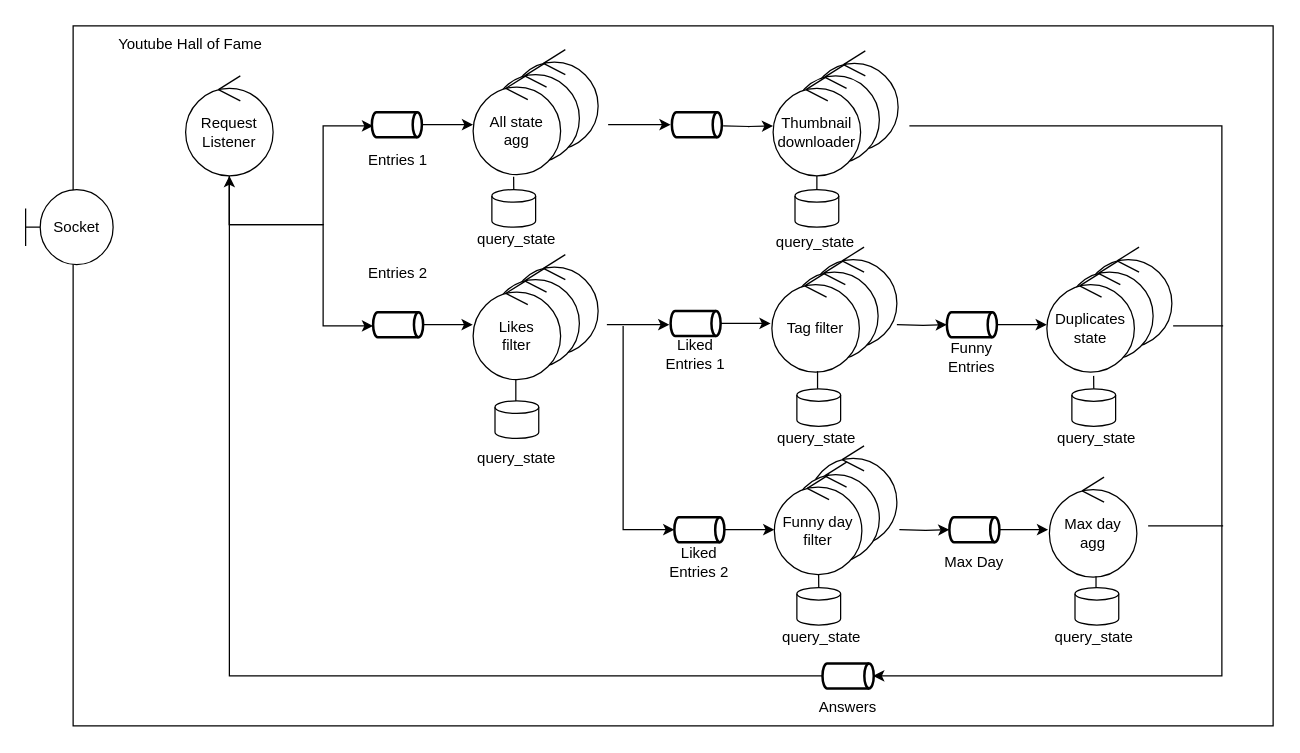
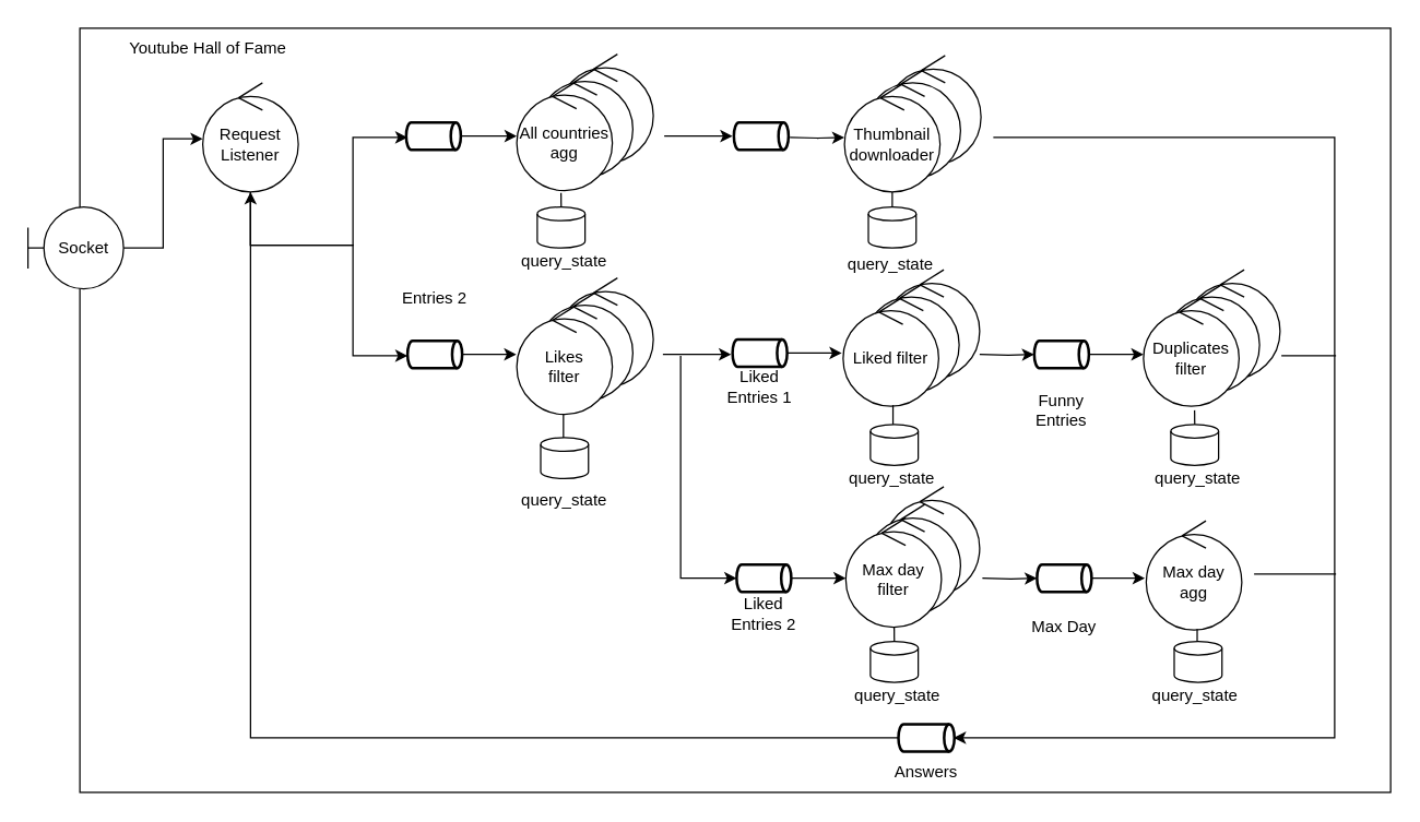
  <mxCell id="0" />
  <mxCell id="1" parent="0" />
  <mxCell id="2" value="" style="rounded=0;whiteSpace=wrap;html=1;fillColor=none;shadow=0;" parent="1" vertex="1"><mxGeometry x="58" y="20" width="960" height="560" as="geometry" /></mxCell>
  <mxCell id="3" style="edgeStyle=orthogonalEdgeStyle;rounded=0;orthogonalLoop=1;jettySize=auto;html=1;" parent="1" source="5" edge="1"><mxGeometry relative="1" as="geometry"><mxPoint x="298" y="260" as="targetPoint" /><Array as="points"><mxPoint x="258" y="179" /><mxPoint x="258" y="260" /></Array></mxGeometry></mxCell>
  <mxCell id="4" style="edgeStyle=orthogonalEdgeStyle;rounded=0;orthogonalLoop=1;jettySize=auto;html=1;" parent="1" source="5" edge="1"><mxGeometry relative="1" as="geometry"><mxPoint x="298" y="100" as="targetPoint" /><Array as="points"><mxPoint x="258" y="179" /><mxPoint x="258" y="100" /></Array></mxGeometry></mxCell>
  <mxCell id="5" value="&lt;div&gt;Request&lt;/div&gt;&lt;div&gt;Listener&lt;br&gt;&lt;/div&gt;" style="ellipse;shape=umlControl;whiteSpace=wrap;html=1;" parent="1" vertex="1"><mxGeometry x="148" y="60" width="70" height="80" as="geometry" /></mxCell>
+ <mxCell id="6" style="edgeStyle=orthogonalEdgeStyle;rounded=0;orthogonalLoop=1;jettySize=auto;html=1;entryX=0;entryY=0.513;entryDx=0;entryDy=0;entryPerimeter=0;" parent="1" source="7" target="5" edge="1"><mxGeometry relative="1" as="geometry" /></mxCell>
  <mxCell id="7" value="Socket" style="shape=umlBoundary;whiteSpace=wrap;html=1;" parent="1" vertex="1"><mxGeometry x="20" y="151" width="70" height="60" as="geometry" /></mxCell>
  <mxCell id="8" style="edgeStyle=orthogonalEdgeStyle;rounded=0;orthogonalLoop=1;jettySize=auto;html=1;" parent="1" source="9" edge="1"><mxGeometry relative="1" as="geometry"><mxPoint x="616" y="258" as="targetPoint" /></mxGeometry></mxCell>
  <mxCell id="9" value="" style="strokeWidth=2;html=1;shape=mxgraph.flowchart.direct_data;whiteSpace=wrap;" parent="1" vertex="1"><mxGeometry x="536" y="248" width="40" height="20" as="geometry" /></mxCell>
  <mxCell id="10" value="&lt;div&gt;Liked&lt;/div&gt;&lt;div&gt;Entries 1&lt;br&gt;&lt;/div&gt;" style="text;html=1;strokeColor=none;fillColor=none;align=center;verticalAlign=middle;whiteSpace=wrap;rounded=0;" parent="1" vertex="1"><mxGeometry x="526" y="267" width="60" height="31" as="geometry" /></mxCell>
  <mxCell id="11" value="" style="strokeWidth=2;html=1;shape=mxgraph.flowchart.direct_data;whiteSpace=wrap;" parent="1" vertex="1"><mxGeometry x="537" y="89" width="40" height="20" as="geometry" /></mxCell>
  <mxCell id="12" style="edgeStyle=orthogonalEdgeStyle;rounded=0;orthogonalLoop=1;jettySize=auto;html=1;" parent="1" edge="1"><mxGeometry relative="1" as="geometry"><mxPoint x="618" y="100" as="targetPoint" /><mxPoint x="578" y="100" as="sourcePoint" /></mxGeometry></mxCell>
  <mxCell id="13" value="" style="ellipse;shape=umlControl;whiteSpace=wrap;html=1;" parent="1" vertex="1"><mxGeometry x="648" y="40" width="70" height="80" as="geometry" /></mxCell>
  <mxCell id="14" value="" style="ellipse;shape=umlControl;whiteSpace=wrap;html=1;" parent="1" vertex="1"><mxGeometry x="633" y="50" width="70" height="80" as="geometry" /></mxCell>
  <mxCell id="15" value="&lt;div&gt;Thumbnail&lt;/div&gt;&lt;div&gt;downloader&lt;br&gt;&lt;/div&gt;" style="ellipse;shape=umlControl;whiteSpace=wrap;html=1;" parent="1" vertex="1"><mxGeometry x="618" width="70" height="80" as="geometry" y="60" /></mxCell>
  <mxCell id="16" value="" style="ellipse;shape=umlControl;whiteSpace=wrap;html=1;" parent="1" vertex="1"><mxGeometry x="647" y="356" width="70" height="80" as="geometry" /></mxCell>
  <mxCell id="17" value="" style="ellipse;shape=umlControl;whiteSpace=wrap;html=1;" parent="1" vertex="1"><mxGeometry x="633" y="369" width="70" height="80" as="geometry" /></mxCell>
- <mxCell id="18" value="&lt;div&gt;Funny day&lt;/div&gt;&lt;div&gt;filter&lt;br&gt;&lt;/div&gt;" style="ellipse;shape=umlControl;whiteSpace=wrap;html=1;" parent="1" vertex="1"><mxGeometry x="619" y="379" width="70" height="80" as="geometry" /></mxCell>
+ <mxCell id="18" value="&lt;div&gt;Max day&lt;/div&gt;&lt;div&gt;filter&lt;br&gt;&lt;/div&gt;" style="ellipse;shape=umlControl;whiteSpace=wrap;html=1;" parent="1" vertex="1"><mxGeometry x="619" y="379" width="70" height="80" as="geometry" /></mxCell>
  <mxCell id="19" style="edgeStyle=orthogonalEdgeStyle;rounded=0;orthogonalLoop=1;jettySize=auto;html=1;entryX=0;entryY=0.5;entryDx=0;entryDy=0;entryPerimeter=0;" parent="1" target="21" edge="1"><mxGeometry relative="1" as="geometry"><mxPoint x="719" y="423" as="sourcePoint" /></mxGeometry></mxCell>
  <mxCell id="20" style="edgeStyle=orthogonalEdgeStyle;rounded=0;orthogonalLoop=1;jettySize=auto;html=1;" parent="1" source="21" edge="1"><mxGeometry relative="1" as="geometry"><mxPoint x="838" y="423" as="targetPoint" /></mxGeometry></mxCell>
  <mxCell id="21" value="" style="strokeWidth=2;html=1;shape=mxgraph.flowchart.direct_data;whiteSpace=wrap;" parent="1" vertex="1"><mxGeometry x="759" y="413" width="40" height="20" as="geometry" /></mxCell>
  <mxCell id="22" value="&lt;div&gt;Max day&lt;/div&gt;&lt;div&gt;agg&lt;br&gt;&lt;/div&gt;" style="ellipse;shape=umlControl;whiteSpace=wrap;html=1;" parent="1" vertex="1"><mxGeometry x="839" y="381" width="70" height="80" as="geometry" /></mxCell>
- <mxCell id="23" value="&lt;div&gt;Max Day&lt;/div&gt;" style="text;html=1;strokeColor=none;fillColor=none;align=center;verticalAlign=middle;whiteSpace=wrap;rounded=0;" parent="1" vertex="1"><mxGeometry x="749" y="434" width="60" height="30" as="geometry" /></mxCell>
+ <mxCell id="23" value="&lt;div&gt;Max Day&lt;/div&gt;" style="text;html=1;strokeColor=none;fillColor=none;align=center;verticalAlign=middle;whiteSpace=wrap;rounded=0;" parent="1" vertex="1"><mxGeometry x="749" y="444" width="60" height="30" as="geometry" /></mxCell>
  <mxCell id="24" value="" style="ellipse;shape=umlControl;whiteSpace=wrap;html=1;" parent="1" vertex="1"><mxGeometry x="647" y="197" width="70" height="80" as="geometry" /></mxCell>
  <mxCell id="25" value="" style="ellipse;shape=umlControl;whiteSpace=wrap;html=1;" parent="1" vertex="1"><mxGeometry x="632" y="207" width="70" height="80" as="geometry" /></mxCell>
- <mxCell id="26" value="Tag filter" style="ellipse;shape=umlControl;whiteSpace=wrap;html=1;" parent="1" vertex="1"><mxGeometry x="617" y="217" width="70" height="80" as="geometry" /></mxCell>
+ <mxCell id="26" value="Liked filter" style="ellipse;shape=umlControl;whiteSpace=wrap;html=1;" parent="1" vertex="1"><mxGeometry x="617" y="217" width="70" height="80" as="geometry" /></mxCell>
  <mxCell id="27" style="edgeStyle=orthogonalEdgeStyle;rounded=0;orthogonalLoop=1;jettySize=auto;html=1;entryX=0;entryY=0.5;entryDx=0;entryDy=0;entryPerimeter=0;" parent="1" target="29" edge="1"><mxGeometry relative="1" as="geometry"><mxPoint x="717" y="259" as="sourcePoint" /></mxGeometry></mxCell>
  <mxCell id="28" style="edgeStyle=orthogonalEdgeStyle;rounded=0;orthogonalLoop=1;jettySize=auto;html=1;" parent="1" source="29" edge="1"><mxGeometry relative="1" as="geometry"><mxPoint x="837" y="259" as="targetPoint" /></mxGeometry></mxCell>
  <mxCell id="29" value="" style="strokeWidth=2;html=1;shape=mxgraph.flowchart.direct_data;whiteSpace=wrap;" parent="1" vertex="1"><mxGeometry x="757" y="249" width="40" height="20" as="geometry" /></mxCell>
- <mxCell id="30" value="&lt;div&gt;Funny&lt;/div&gt;&lt;div&gt;Entries&lt;br&gt;&lt;/div&gt;" style="text;html=1;strokeColor=none;fillColor=none;align=center;verticalAlign=middle;whiteSpace=wrap;rounded=0;" parent="1" vertex="1"><mxGeometry x="747" y="270" width="60" height="30" as="geometry" /></mxCell>
+ <mxCell id="30" value="&lt;div&gt;Funny&lt;/div&gt;&lt;div&gt;Entries&lt;br&gt;&lt;/div&gt;" style="text;html=1;strokeColor=none;fillColor=none;align=center;verticalAlign=middle;whiteSpace=wrap;rounded=0;" parent="1" vertex="1"><mxGeometry x="747" y="285" width="60" height="30" as="geometry" /></mxCell>
  <mxCell id="31" value="" style="ellipse;shape=umlControl;whiteSpace=wrap;html=1;" parent="1" vertex="1"><mxGeometry x="867" y="197" width="70" height="80" as="geometry" /></mxCell>
  <mxCell id="32" value="" style="ellipse;shape=umlControl;whiteSpace=wrap;html=1;" parent="1" vertex="1"><mxGeometry x="852" y="207" width="70" height="80" as="geometry" /></mxCell>
- <mxCell id="33" value="&lt;div&gt;Duplicates&lt;/div&gt;&lt;div&gt;state&lt;br&gt;&lt;/div&gt;" style="ellipse;shape=umlControl;whiteSpace=wrap;html=1;" parent="1" vertex="1"><mxGeometry x="837" y="217" width="70" height="80" as="geometry" /></mxCell>
+ <mxCell id="33" value="&lt;div&gt;Duplicates&lt;/div&gt;&lt;div&gt;filter&lt;br&gt;&lt;/div&gt;" style="ellipse;shape=umlControl;whiteSpace=wrap;html=1;" parent="1" vertex="1"><mxGeometry x="837" y="217" width="70" height="80" as="geometry" /></mxCell>
  <mxCell id="34" style="edgeStyle=orthogonalEdgeStyle;rounded=0;orthogonalLoop=1;jettySize=auto;html=1;" parent="1" source="35" edge="1"><mxGeometry relative="1" as="geometry"><mxPoint x="619" y="423" as="targetPoint" /></mxGeometry></mxCell>
  <mxCell id="35" value="" style="strokeWidth=2;html=1;shape=mxgraph.flowchart.direct_data;whiteSpace=wrap;" parent="1" vertex="1"><mxGeometry x="539" y="413" width="40" height="20" as="geometry" /></mxCell>
  <mxCell id="36" value="&lt;div&gt;Liked&lt;/div&gt;&lt;div&gt;Entries 2&lt;br&gt;&lt;/div&gt;" style="text;html=1;strokeColor=none;fillColor=none;align=center;verticalAlign=middle;whiteSpace=wrap;rounded=0;" parent="1" vertex="1"><mxGeometry x="529" y="434" width="60" height="30" as="geometry" /></mxCell>
  <mxCell id="37" value="" style="ellipse;shape=umlControl;whiteSpace=wrap;html=1;" parent="1" vertex="1"><mxGeometry x="408" y="39" width="70" height="80" as="geometry" /></mxCell>
  <mxCell id="38" value="" style="ellipse;shape=umlControl;whiteSpace=wrap;html=1;" parent="1" vertex="1"><mxGeometry x="393" y="49" width="70" height="80" as="geometry" /></mxCell>
- <mxCell id="39" value="&lt;div&gt;All state&lt;br&gt;&lt;/div&gt;&lt;div&gt;agg&lt;br&gt;&lt;/div&gt;" style="ellipse;shape=umlControl;whiteSpace=wrap;html=1;" parent="1" vertex="1"><mxGeometry x="378" y="59" width="70" height="80" as="geometry" /></mxCell>
+ <mxCell id="39" value="&lt;div&gt;All countries&lt;br&gt;&lt;/div&gt;&lt;div&gt;agg&lt;br&gt;&lt;/div&gt;" style="ellipse;shape=umlControl;whiteSpace=wrap;html=1;" parent="1" vertex="1"><mxGeometry x="378" y="59" width="70" height="80" as="geometry" /></mxCell>
  <mxCell id="40" value="" style="ellipse;shape=umlControl;whiteSpace=wrap;html=1;" parent="1" vertex="1"><mxGeometry x="408" y="203" width="70" height="80" as="geometry" /></mxCell>
  <mxCell id="41" value="" style="ellipse;shape=umlControl;whiteSpace=wrap;html=1;" parent="1" vertex="1"><mxGeometry x="393" y="213" width="70" height="80" as="geometry" /></mxCell>
  <mxCell id="42" value="&lt;div&gt;Likes&lt;/div&gt;&lt;div&gt;filter&lt;br&gt;&lt;/div&gt;" style="ellipse;shape=umlControl;whiteSpace=wrap;html=1;" parent="1" vertex="1"><mxGeometry x="378" y="223" width="70" height="80" as="geometry" /></mxCell>
  <mxCell id="43" style="edgeStyle=orthogonalEdgeStyle;rounded=0;orthogonalLoop=1;jettySize=auto;html=1;" parent="1" edge="1"><mxGeometry relative="1" as="geometry"><mxPoint x="535" y="259" as="targetPoint" /><mxPoint x="485" y="259" as="sourcePoint" /><Array as="points"><mxPoint x="495" y="259" /><mxPoint x="545" y="259" /></Array></mxGeometry></mxCell>
  <mxCell id="44" style="edgeStyle=orthogonalEdgeStyle;rounded=0;orthogonalLoop=1;jettySize=auto;html=1;entryX=0;entryY=0.5;entryDx=0;entryDy=0;entryPerimeter=0;" parent="1" target="35" edge="1"><mxGeometry relative="1" as="geometry"><mxPoint x="528" y="380" as="targetPoint" /><mxPoint x="498" y="260" as="sourcePoint" /><Array as="points"><mxPoint x="498" y="423" /></Array></mxGeometry></mxCell>
  <mxCell id="45" style="edgeStyle=orthogonalEdgeStyle;rounded=0;orthogonalLoop=1;jettySize=auto;html=1;" parent="1" source="46" target="39" edge="1"><mxGeometry relative="1" as="geometry" /></mxCell>
  <mxCell id="46" value="" style="strokeWidth=2;html=1;shape=mxgraph.flowchart.direct_data;whiteSpace=wrap;" parent="1" vertex="1"><mxGeometry x="297" y="89" width="40" height="20" as="geometry" /></mxCell>
- <mxCell id="47" value="Entries 1" style="text;html=1;strokeColor=none;fillColor=none;align=center;verticalAlign=middle;whiteSpace=wrap;rounded=0;" parent="1" vertex="1"><mxGeometry x="288" y="113" width="60" height="30" as="geometry" /></mxCell>
  <mxCell id="48" value="" style="strokeWidth=2;html=1;shape=mxgraph.flowchart.direct_data;whiteSpace=wrap;" parent="1" vertex="1"><mxGeometry x="298" y="249" width="40" height="20" as="geometry" /></mxCell>
  <mxCell id="49" value="Entries 2" style="text;html=1;strokeColor=none;fillColor=none;align=center;verticalAlign=middle;whiteSpace=wrap;rounded=0;" parent="1" vertex="1"><mxGeometry x="288" y="203" width="60" height="30" as="geometry" /></mxCell>
  <mxCell id="50" style="edgeStyle=orthogonalEdgeStyle;rounded=0;orthogonalLoop=1;jettySize=auto;html=1;" parent="1" edge="1"><mxGeometry relative="1" as="geometry"><mxPoint x="536" y="99" as="targetPoint" /><mxPoint x="486" y="99" as="sourcePoint" /><Array as="points"><mxPoint x="496" y="99" /><mxPoint x="546" y="99" /></Array></mxGeometry></mxCell>
  <mxCell id="51" style="edgeStyle=orthogonalEdgeStyle;rounded=0;orthogonalLoop=1;jettySize=auto;html=1;exitX=1;exitY=0.5;exitDx=0;exitDy=0;exitPerimeter=0;entryX=-0.004;entryY=0.438;entryDx=0;entryDy=0;entryPerimeter=0;" parent="1" source="48" target="42" edge="1"><mxGeometry relative="1" as="geometry"><mxPoint x="347" y="109" as="sourcePoint" /><mxPoint x="388" y="109" as="targetPoint" /></mxGeometry></mxCell>
  <mxCell id="52" style="edgeStyle=orthogonalEdgeStyle;rounded=0;orthogonalLoop=1;jettySize=auto;html=1;" parent="1" edge="1"><mxGeometry relative="1" as="geometry"><mxPoint x="698" y="540" as="targetPoint" /><mxPoint x="727" y="100" as="sourcePoint" /><Array as="points"><mxPoint x="977" y="100" /><mxPoint x="977" y="540" /></Array></mxGeometry></mxCell>
  <mxCell id="53" value="" style="strokeWidth=2;html=1;shape=mxgraph.flowchart.direct_data;whiteSpace=wrap;" parent="1" vertex="1"><mxGeometry x="657.5" y="530" width="41" height="20" as="geometry" /></mxCell>
  <mxCell id="54" value="&lt;div&gt;Answers&lt;/div&gt;" style="text;html=1;strokeColor=none;fillColor=none;align=center;verticalAlign=middle;whiteSpace=wrap;rounded=0;" parent="1" vertex="1"><mxGeometry x="648" y="550" width="60" height="30" as="geometry" /></mxCell>
  <mxCell id="55" style="edgeStyle=orthogonalEdgeStyle;rounded=0;orthogonalLoop=1;jettySize=auto;html=1;exitX=0;exitY=0.5;exitDx=0;exitDy=0;exitPerimeter=0;" parent="1" source="53" target="5" edge="1"><mxGeometry relative="1" as="geometry"><mxPoint x="358" y="440" as="targetPoint" /><mxPoint x="648" y="500" as="sourcePoint" /><Array as="points"><mxPoint x="183" y="540" /></Array></mxGeometry></mxCell>
  <mxCell id="56" value="" style="endArrow=none;html=1;rounded=0;" parent="1" edge="1"><mxGeometry width="50" height="50" relative="1" as="geometry"><mxPoint x="938" y="260" as="sourcePoint" /><mxPoint x="978" y="260" as="targetPoint" /></mxGeometry></mxCell>
  <mxCell id="57" value="" style="endArrow=none;html=1;rounded=0;" parent="1" edge="1"><mxGeometry width="50" height="50" relative="1" as="geometry"><mxPoint x="918" y="420" as="sourcePoint" /><mxPoint x="978" y="420" as="targetPoint" /></mxGeometry></mxCell>
  <mxCell id="58" value="Youtube Hall of Fame" style="text;html=1;strokeColor=none;fillColor=none;align=center;verticalAlign=middle;whiteSpace=wrap;rounded=0;" parent="1" vertex="1"><mxGeometry x="58" y="20" width="188" height="30" as="geometry" /></mxCell>
  <mxCell id="59" value="" style="strokeWidth=1;html=1;shape=mxgraph.flowchart.database;whiteSpace=wrap;fillColor=none;" parent="1" vertex="1"><mxGeometry x="393" y="151" width="35" height="30" as="geometry" /></mxCell>
  <mxCell id="60" value="query_state" style="text;html=1;strokeColor=none;fillColor=none;align=center;verticalAlign=middle;whiteSpace=wrap;rounded=0;strokeWidth=1;" parent="1" vertex="1"><mxGeometry x="383" y="181" width="60" height="20" as="geometry" /></mxCell>
  <mxCell id="61" value="" style="endArrow=none;html=1;rounded=0;exitX=0.5;exitY=0;exitDx=0;exitDy=0;exitPerimeter=0;entryX=0.463;entryY=1.021;entryDx=0;entryDy=0;entryPerimeter=0;" parent="1" source="59" target="39" edge="1"><mxGeometry width="50" height="50" relative="1" as="geometry"><mxPoint x="408" y="200" as="sourcePoint" /><mxPoint x="458" y="150" as="targetPoint" /></mxGeometry></mxCell>
  <mxCell id="62" value="" style="strokeWidth=1;html=1;shape=mxgraph.flowchart.database;whiteSpace=wrap;fillColor=none;" parent="1" vertex="1"><mxGeometry x="857" y="310.32" width="35" height="30" as="geometry" /></mxCell>
  <mxCell id="63" value="query_state" style="text;html=1;strokeColor=none;fillColor=none;align=center;verticalAlign=middle;whiteSpace=wrap;rounded=0;strokeWidth=1;" parent="1" vertex="1"><mxGeometry x="847" y="340.32" width="60" height="20" as="geometry" /></mxCell>
  <mxCell id="64" value="" style="endArrow=none;html=1;rounded=0;exitX=0.5;exitY=0;exitDx=0;exitDy=0;exitPerimeter=0;entryX=0.463;entryY=1.021;entryDx=0;entryDy=0;entryPerimeter=0;" parent="1" source="62" edge="1"><mxGeometry width="50" height="50" relative="1" as="geometry"><mxPoint x="872" y="359.32" as="sourcePoint" /><mxPoint x="874.41" y="300" as="targetPoint" /></mxGeometry></mxCell>
  <mxCell id="65" value="" style="strokeWidth=1;html=1;shape=mxgraph.flowchart.database;whiteSpace=wrap;fillColor=none;" parent="1" vertex="1"><mxGeometry x="637" y="469.32" width="35" height="30" as="geometry" /></mxCell>
  <mxCell id="66" value="query_state" style="text;html=1;strokeColor=none;fillColor=none;align=center;verticalAlign=middle;whiteSpace=wrap;rounded=0;strokeWidth=1;" parent="1" vertex="1"><mxGeometry x="627" y="499.32" width="60" height="20" as="geometry" /></mxCell>
  <mxCell id="67" value="" style="endArrow=none;html=1;rounded=0;exitX=0.5;exitY=0;exitDx=0;exitDy=0;exitPerimeter=0;entryX=0.463;entryY=1.021;entryDx=0;entryDy=0;entryPerimeter=0;" parent="1" source="65" edge="1"><mxGeometry width="50" height="50" relative="1" as="geometry"><mxPoint x="652" y="518.32" as="sourcePoint" /><mxPoint x="654.41" y="459" as="targetPoint" /></mxGeometry></mxCell>
  <mxCell id="68" style="edgeStyle=orthogonalEdgeStyle;rounded=0;orthogonalLoop=1;jettySize=auto;html=1;entryX=0.5;entryY=1;entryDx=0;entryDy=0;entryPerimeter=0;endArrow=none;endFill=0;" edge="1" parent="1" source="69" target="15"><mxGeometry relative="1" as="geometry"><Array as="points"><mxPoint x="653" y="140" /><mxPoint x="653" y="140" /></Array></mxGeometry></mxCell>
  <mxCell id="69" value="" style="strokeWidth=1;html=1;shape=mxgraph.flowchart.database;whiteSpace=wrap;fillColor=none;" vertex="1" parent="1"><mxGeometry x="635.5" y="151" width="35" height="30" as="geometry" /></mxCell>
  <mxCell id="70" value="query_state" style="text;html=1;strokeColor=none;fillColor=none;align=center;verticalAlign=middle;whiteSpace=wrap;rounded=0;strokeWidth=1;" vertex="1" parent="1"><mxGeometry x="622" y="183" width="60" height="20" as="geometry" /></mxCell>
  <mxCell id="71" style="edgeStyle=orthogonalEdgeStyle;rounded=0;orthogonalLoop=1;jettySize=auto;html=1;entryX=0.488;entryY=1.001;entryDx=0;entryDy=0;entryPerimeter=0;endArrow=none;endFill=0;" edge="1" parent="1" source="72" target="42"><mxGeometry relative="1" as="geometry"><Array as="points"><mxPoint x="413" y="303" /></Array></mxGeometry></mxCell>
  <mxCell id="72" value="" style="strokeWidth=1;html=1;shape=mxgraph.flowchart.database;whiteSpace=wrap;fillColor=none;" vertex="1" parent="1"><mxGeometry x="395.5" y="320" width="35" height="30" as="geometry" /></mxCell>
  <mxCell id="73" value="query_state" style="text;html=1;strokeColor=none;fillColor=none;align=center;verticalAlign=middle;whiteSpace=wrap;rounded=0;strokeWidth=1;" vertex="1" parent="1"><mxGeometry x="383" y="356" width="60" height="20" as="geometry" /></mxCell>
  <mxCell id="74" style="edgeStyle=orthogonalEdgeStyle;rounded=0;orthogonalLoop=1;jettySize=auto;html=1;entryX=0.522;entryY=0.99;entryDx=0;entryDy=0;entryPerimeter=0;endArrow=none;endFill=0;" edge="1" parent="1" source="75" target="26"><mxGeometry relative="1" as="geometry"><Array as="points"><mxPoint x="655" y="296" /></Array></mxGeometry></mxCell>
  <mxCell id="75" value="" style="strokeWidth=1;html=1;shape=mxgraph.flowchart.database;whiteSpace=wrap;fillColor=none;" vertex="1" parent="1"><mxGeometry x="637" y="310.32" width="35" height="30" as="geometry" /></mxCell>
  <mxCell id="76" value="query_state" style="text;html=1;strokeColor=none;fillColor=none;align=center;verticalAlign=middle;whiteSpace=wrap;rounded=0;strokeWidth=1;" vertex="1" parent="1"><mxGeometry x="623" y="340.32" width="60" height="20" as="geometry" /></mxCell>
  <mxCell id="77" style="edgeStyle=orthogonalEdgeStyle;rounded=0;orthogonalLoop=1;jettySize=auto;html=1;entryX=0.533;entryY=0.991;entryDx=0;entryDy=0;entryPerimeter=0;endArrow=none;endFill=0;" edge="1" parent="1" source="78" target="22"><mxGeometry relative="1" as="geometry"><Array as="points"><mxPoint x="877" y="460" /></Array></mxGeometry></mxCell>
  <mxCell id="78" value="" style="strokeWidth=1;html=1;shape=mxgraph.flowchart.database;whiteSpace=wrap;fillColor=none;" vertex="1" parent="1"><mxGeometry x="859.5" y="469.32" width="35" height="30" as="geometry" /></mxCell>
  <mxCell id="79" value="query_state" style="text;html=1;strokeColor=none;fillColor=none;align=center;verticalAlign=middle;whiteSpace=wrap;rounded=0;strokeWidth=1;" vertex="1" parent="1"><mxGeometry x="844.5" y="499.32" width="60" height="20" as="geometry" /></mxCell>
